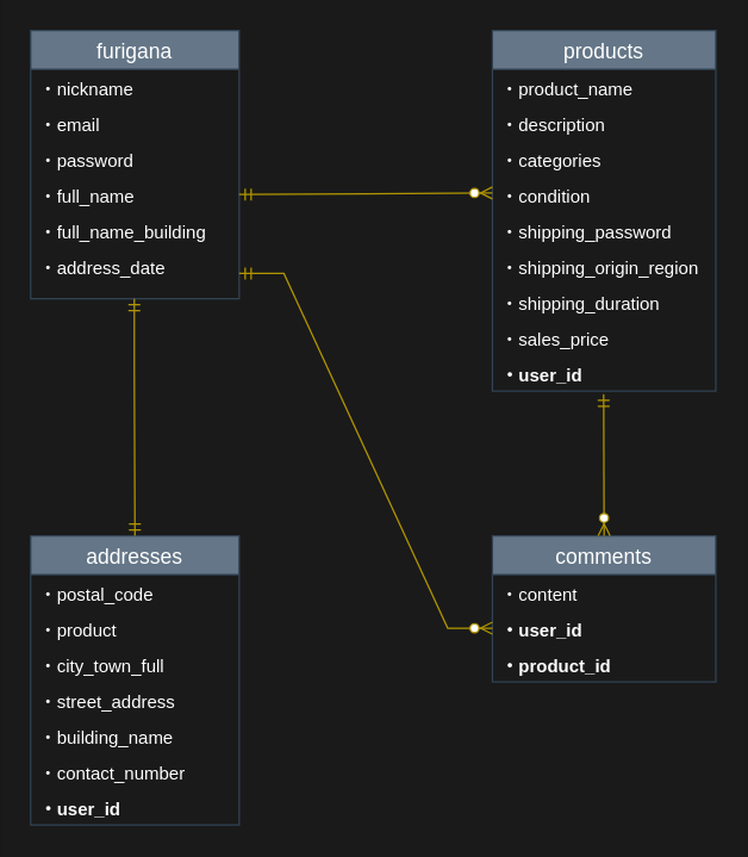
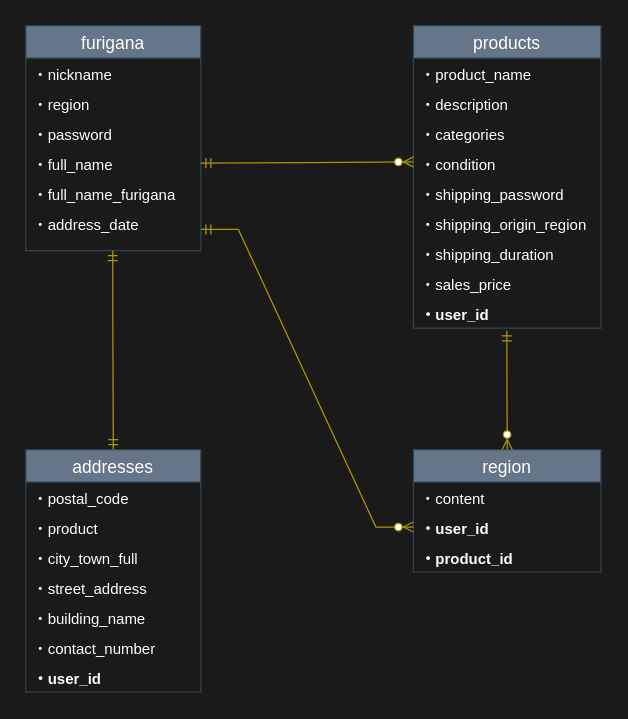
  <mxCell id="0" />
  <mxCell id="1" parent="0" />
  <mxCell id="2" value="furigana" style="swimlane;fontStyle=0;childLayout=stackLayout;horizontal=1;startSize=26;horizontalStack=0;resizeParent=1;resizeParentMax=0;resizeLast=0;collapsible=1;marginBottom=0;align=center;fontSize=14;labelBackgroundColor=none;fillColor=#647687;strokeColor=#314354;fontColor=#ffffff;" vertex="1" parent="1"><mxGeometry x="20" y="20" width="140" height="180" as="geometry" /></mxCell>
  <mxCell id="3" value="・nickname" style="text;strokeColor=none;fillColor=none;spacingLeft=4;spacingRight=4;overflow=hidden;rotatable=0;points=[[0,0.5],[1,0.5]];portConstraint=eastwest;fontSize=12;fontColor=#FFFFFF;" vertex="1" parent="2"><mxGeometry y="26" width="140" height="24" as="geometry" /></mxCell>
- <mxCell id="4" value="・email" style="text;strokeColor=none;fillColor=none;spacingLeft=4;spacingRight=4;overflow=hidden;rotatable=0;points=[[0,0.5],[1,0.5]];portConstraint=eastwest;fontSize=12;fontColor=#FFFFFF;" vertex="1" parent="2"><mxGeometry y="50" width="140" height="24" as="geometry" /></mxCell>
+ <mxCell id="4" value="・region" style="text;strokeColor=none;fillColor=none;spacingLeft=4;spacingRight=4;overflow=hidden;rotatable=0;points=[[0,0.5],[1,0.5]];portConstraint=eastwest;fontSize=12;fontColor=#FFFFFF;" vertex="1" parent="2"><mxGeometry y="50" width="140" height="24" as="geometry" /></mxCell>
  <mxCell id="5" value="・password" style="text;strokeColor=none;fillColor=none;spacingLeft=4;spacingRight=4;overflow=hidden;rotatable=0;points=[[0,0.5],[1,0.5]];portConstraint=eastwest;fontSize=12;fontColor=#FFFFFF;" vertex="1" parent="2"><mxGeometry y="74" width="140" height="24" as="geometry" /></mxCell>
  <mxCell id="6" value="・full_name" style="text;strokeColor=none;fillColor=none;spacingLeft=4;spacingRight=4;overflow=hidden;rotatable=0;points=[[0,0.5],[1,0.5]];portConstraint=eastwest;fontSize=12;fontColor=#FFFFFF;" vertex="1" parent="2"><mxGeometry y="98" width="140" height="24" as="geometry" /></mxCell>
- <mxCell id="7" value="・full_name_building" style="text;strokeColor=none;fillColor=none;spacingLeft=4;spacingRight=4;overflow=hidden;rotatable=0;points=[[0,0.5],[1,0.5]];portConstraint=eastwest;fontSize=12;fontColor=#FFFFFF;" vertex="1" parent="2"><mxGeometry y="122" width="140" height="24" as="geometry" /></mxCell>
+ <mxCell id="7" value="・full_name_furigana" style="text;strokeColor=none;fillColor=none;spacingLeft=4;spacingRight=4;overflow=hidden;rotatable=0;points=[[0,0.5],[1,0.5]];portConstraint=eastwest;fontSize=12;fontColor=#FFFFFF;" vertex="1" parent="2"><mxGeometry y="122" width="140" height="24" as="geometry" /></mxCell>
  <mxCell id="8" value="・address_date" style="text;strokeColor=none;fillColor=none;spacingLeft=4;spacingRight=4;overflow=hidden;rotatable=0;points=[[0,0.5],[1,0.5]];portConstraint=eastwest;fontSize=12;fontColor=#FFFFFF;" vertex="1" parent="2"><mxGeometry y="146" width="140" height="34" as="geometry" /></mxCell>
  <mxCell id="9" value="products" style="swimlane;fontStyle=0;childLayout=stackLayout;horizontal=1;startSize=26;horizontalStack=0;resizeParent=1;resizeParentMax=0;resizeLast=0;collapsible=1;marginBottom=0;align=center;fontSize=14;labelBackgroundColor=none;fontColor=#ffffff;fillColor=#647687;strokeColor=#314354;" vertex="1" parent="1"><mxGeometry x="330" y="20" width="150" height="242" as="geometry" /></mxCell>
  <mxCell id="10" value="・product_name" style="text;strokeColor=none;fillColor=none;spacingLeft=4;spacingRight=4;overflow=hidden;rotatable=0;points=[[0,0.5],[1,0.5]];portConstraint=eastwest;fontSize=12;fontColor=#FFFFFF;" vertex="1" parent="9"><mxGeometry y="26" width="150" height="24" as="geometry" /></mxCell>
  <mxCell id="11" value="・description" style="text;strokeColor=none;fillColor=none;spacingLeft=4;spacingRight=4;overflow=hidden;rotatable=0;points=[[0,0.5],[1,0.5]];portConstraint=eastwest;fontSize=12;fontColor=#FFFFFF;" vertex="1" parent="9"><mxGeometry y="50" width="150" height="24" as="geometry" /></mxCell>
  <mxCell id="12" value="・categories" style="text;strokeColor=none;fillColor=none;spacingLeft=4;spacingRight=4;overflow=hidden;rotatable=0;points=[[0,0.5],[1,0.5]];portConstraint=eastwest;fontSize=12;fontColor=#FFFFFF;" vertex="1" parent="9"><mxGeometry y="74" width="150" height="24" as="geometry" /></mxCell>
  <mxCell id="13" value="・condition" style="text;strokeColor=none;fillColor=none;spacingLeft=4;spacingRight=4;overflow=hidden;rotatable=0;points=[[0,0.5],[1,0.5]];portConstraint=eastwest;fontSize=12;fontColor=#FFFFFF;" vertex="1" parent="9"><mxGeometry y="98" width="150" height="24" as="geometry" /></mxCell>
  <mxCell id="14" value="・shipping_password" style="text;strokeColor=none;fillColor=none;spacingLeft=4;spacingRight=4;overflow=hidden;rotatable=0;points=[[0,0.5],[1,0.5]];portConstraint=eastwest;fontSize=12;fontColor=#FFFFFF;" vertex="1" parent="9"><mxGeometry y="122" width="150" height="24" as="geometry" /></mxCell>
  <mxCell id="15" value="・shipping_origin_region" style="text;strokeColor=none;fillColor=none;spacingLeft=4;spacingRight=4;overflow=hidden;rotatable=0;points=[[0,0.5],[1,0.5]];portConstraint=eastwest;fontSize=12;fontColor=#FFFFFF;" vertex="1" parent="9"><mxGeometry y="146" width="150" height="24" as="geometry" /></mxCell>
  <mxCell id="16" value="・shipping_duration" style="text;strokeColor=none;fillColor=none;spacingLeft=4;spacingRight=4;overflow=hidden;rotatable=0;points=[[0,0.5],[1,0.5]];portConstraint=eastwest;fontSize=12;fontStyle=0;fontColor=#FFFFFF;" vertex="1" parent="9"><mxGeometry y="170" width="150" height="24" as="geometry" /></mxCell>
  <mxCell id="17" value="・sales_price" style="text;strokeColor=none;fillColor=none;spacingLeft=4;spacingRight=4;overflow=hidden;rotatable=0;points=[[0,0.5],[1,0.5]];portConstraint=eastwest;fontSize=12;fontStyle=0;fontColor=#FFFFFF;" vertex="1" parent="9"><mxGeometry y="194" width="150" height="24" as="geometry" /></mxCell>
  <mxCell id="18" value="・user_id" style="text;strokeColor=none;fillColor=none;spacingLeft=4;spacingRight=4;overflow=hidden;rotatable=0;points=[[0,0.5],[1,0.5]];portConstraint=eastwest;fontSize=12;fontStyle=1;fontColor=#FFFFFF;" vertex="1" parent="9"><mxGeometry y="218" width="150" height="24" as="geometry" /></mxCell>
  <mxCell id="19" value="addresses" style="swimlane;fontStyle=0;childLayout=stackLayout;horizontal=1;startSize=26;horizontalStack=0;resizeParent=1;resizeParentMax=0;resizeLast=0;collapsible=1;marginBottom=0;align=center;fontSize=14;fontColor=#ffffff;labelBackgroundColor=none;fillColor=#647687;strokeColor=#314354;" vertex="1" parent="1"><mxGeometry x="20" y="359" width="140" height="194" as="geometry" /></mxCell>
  <mxCell id="20" value="・postal_code" style="text;strokeColor=none;fillColor=none;spacingLeft=4;spacingRight=4;overflow=hidden;rotatable=0;points=[[0,0.5],[1,0.5]];portConstraint=eastwest;fontSize=12;fontColor=#FFFFFF;" vertex="1" parent="19"><mxGeometry y="26" width="140" height="24" as="geometry" /></mxCell>
  <mxCell id="21" value="・product" style="text;strokeColor=none;fillColor=none;spacingLeft=4;spacingRight=4;overflow=hidden;rotatable=0;points=[[0,0.5],[1,0.5]];portConstraint=eastwest;fontSize=12;fontColor=#FFFFFF;" vertex="1" parent="19"><mxGeometry y="50" width="140" height="24" as="geometry" /></mxCell>
  <mxCell id="22" value="・city_town_full" style="text;strokeColor=none;fillColor=none;spacingLeft=4;spacingRight=4;overflow=hidden;rotatable=0;points=[[0,0.5],[1,0.5]];portConstraint=eastwest;fontSize=12;fontColor=#FFFFFF;" vertex="1" parent="19"><mxGeometry y="74" width="140" height="24" as="geometry" /></mxCell>
  <mxCell id="23" value="・street_address" style="text;strokeColor=none;fillColor=none;spacingLeft=4;spacingRight=4;overflow=hidden;rotatable=0;points=[[0,0.5],[1,0.5]];portConstraint=eastwest;fontSize=12;fontColor=#FFFFFF;" vertex="1" parent="19"><mxGeometry y="98" width="140" height="24" as="geometry" /></mxCell>
  <mxCell id="24" value="・building_name" style="text;strokeColor=none;fillColor=none;spacingLeft=4;spacingRight=4;overflow=hidden;rotatable=0;points=[[0,0.5],[1,0.5]];portConstraint=eastwest;fontSize=12;fontColor=#FFFFFF;" vertex="1" parent="19"><mxGeometry y="122" width="140" height="24" as="geometry" /></mxCell>
  <mxCell id="25" value="・contact_number" style="text;strokeColor=none;fillColor=none;spacingLeft=4;spacingRight=4;overflow=hidden;rotatable=0;points=[[0,0.5],[1,0.5]];portConstraint=eastwest;fontSize=12;fontColor=#FFFFFF;" vertex="1" parent="19"><mxGeometry y="146" width="140" height="24" as="geometry" /></mxCell>
  <mxCell id="26" value="・user_id" style="text;strokeColor=none;fillColor=none;spacingLeft=4;spacingRight=4;overflow=hidden;rotatable=0;points=[[0,0.5],[1,0.5]];portConstraint=eastwest;fontSize=12;fontStyle=1;fontColor=#FFFFFF;" vertex="1" parent="19"><mxGeometry y="170" width="140" height="24" as="geometry" /></mxCell>
- <mxCell id="27" value="comments" style="swimlane;fontStyle=0;childLayout=stackLayout;horizontal=1;startSize=26;horizontalStack=0;resizeParent=1;resizeParentMax=0;resizeLast=0;collapsible=1;marginBottom=0;align=center;fontSize=14;fontColor=#ffffff;labelBackgroundColor=none;fillColor=#647687;strokeColor=#314354;" vertex="1" parent="1"><mxGeometry x="330" y="359" width="150" height="98" as="geometry" /></mxCell>
+ <mxCell id="27" value="region" style="swimlane;fontStyle=0;childLayout=stackLayout;horizontal=1;startSize=26;horizontalStack=0;resizeParent=1;resizeParentMax=0;resizeLast=0;collapsible=1;marginBottom=0;align=center;fontSize=14;fontColor=#ffffff;labelBackgroundColor=none;fillColor=#647687;strokeColor=#314354;" vertex="1" parent="1"><mxGeometry x="330" y="359" width="150" height="98" as="geometry" /></mxCell>
  <mxCell id="28" value="・content" style="text;strokeColor=none;fillColor=none;spacingLeft=4;spacingRight=4;overflow=hidden;rotatable=0;points=[[0,0.5],[1,0.5]];portConstraint=eastwest;fontSize=12;fontColor=#FFFFFF;" vertex="1" parent="27"><mxGeometry y="26" width="150" height="24" as="geometry" /></mxCell>
  <mxCell id="29" value="・user_id" style="text;strokeColor=none;fillColor=none;spacingLeft=4;spacingRight=4;overflow=hidden;rotatable=0;points=[[0,0.5],[1,0.5]];portConstraint=eastwest;fontSize=12;fontStyle=1;fontColor=#FFFFFF;" vertex="1" parent="27"><mxGeometry y="50" width="150" height="24" as="geometry" /></mxCell>
  <mxCell id="30" value="・product_id" style="text;strokeColor=none;fillColor=none;spacingLeft=4;spacingRight=4;overflow=hidden;rotatable=0;points=[[0,0.5],[1,0.5]];portConstraint=eastwest;fontSize=12;fontStyle=1;fontColor=#FFFFFF;" vertex="1" parent="27"><mxGeometry y="74" width="150" height="24" as="geometry" /></mxCell>
  <mxCell id="31" value="" style="edgeStyle=entityRelationEdgeStyle;fontSize=12;html=1;endArrow=ERzeroToMany;startArrow=ERmandOne;curved=1;exitX=1;exitY=0.5;exitDx=0;exitDy=0;fontColor=#FFFFFF;labelBorderColor=#FF8000;fillColor=#e3c800;strokeColor=#B09500;" edge="1" parent="1" source="6"><mxGeometry width="100" height="100" relative="1" as="geometry"><mxPoint x="150" y="165" as="sourcePoint" /><mxPoint x="330" y="129" as="targetPoint" /></mxGeometry></mxCell>
  <mxCell id="32" value="" style="edgeStyle=entityRelationEdgeStyle;fontSize=12;html=1;endArrow=ERzeroToMany;startArrow=ERmandOne;entryX=0;entryY=0.5;entryDx=0;entryDy=0;rounded=0;exitX=1;exitY=0.5;exitDx=0;exitDy=0;fontColor=#FFFFFF;labelBorderColor=#FF8000;fillColor=#e3c800;strokeColor=#B09500;" edge="1" parent="1" source="8" target="29"><mxGeometry width="100" height="100" relative="1" as="geometry"><mxPoint x="190" y="199" as="sourcePoint" /><mxPoint x="330" y="219" as="targetPoint" /></mxGeometry></mxCell>
  <mxCell id="33" value="" style="fontSize=12;html=1;endArrow=ERmandOne;startArrow=ERmandOne;rounded=0;entryX=0.5;entryY=0;entryDx=0;entryDy=0;fontColor=#FFFFFF;labelBorderColor=#FF8000;fillColor=#e3c800;strokeColor=#B09500;" edge="1" parent="1" target="19"><mxGeometry width="100" height="100" relative="1" as="geometry"><mxPoint x="89.57" y="200" as="sourcePoint" /><mxPoint x="89.57" y="290" as="targetPoint" /><Array as="points"><mxPoint x="89.57" y="250" /></Array></mxGeometry></mxCell>
  <mxCell id="34" value="" style="fontSize=12;html=1;endArrow=ERzeroToMany;startArrow=ERmandOne;rounded=0;entryX=0.5;entryY=0;entryDx=0;entryDy=0;exitX=0.498;exitY=1.087;exitDx=0;exitDy=0;exitPerimeter=0;fontColor=#FFFFFF;labelBorderColor=#FF8000;fillColor=#e3c800;strokeColor=#B09500;" edge="1" parent="1" source="18" target="27"><mxGeometry width="100" height="100" relative="1" as="geometry"><mxPoint x="405" y="319" as="sourcePoint" /><mxPoint x="405" y="359" as="targetPoint" /></mxGeometry></mxCell>
